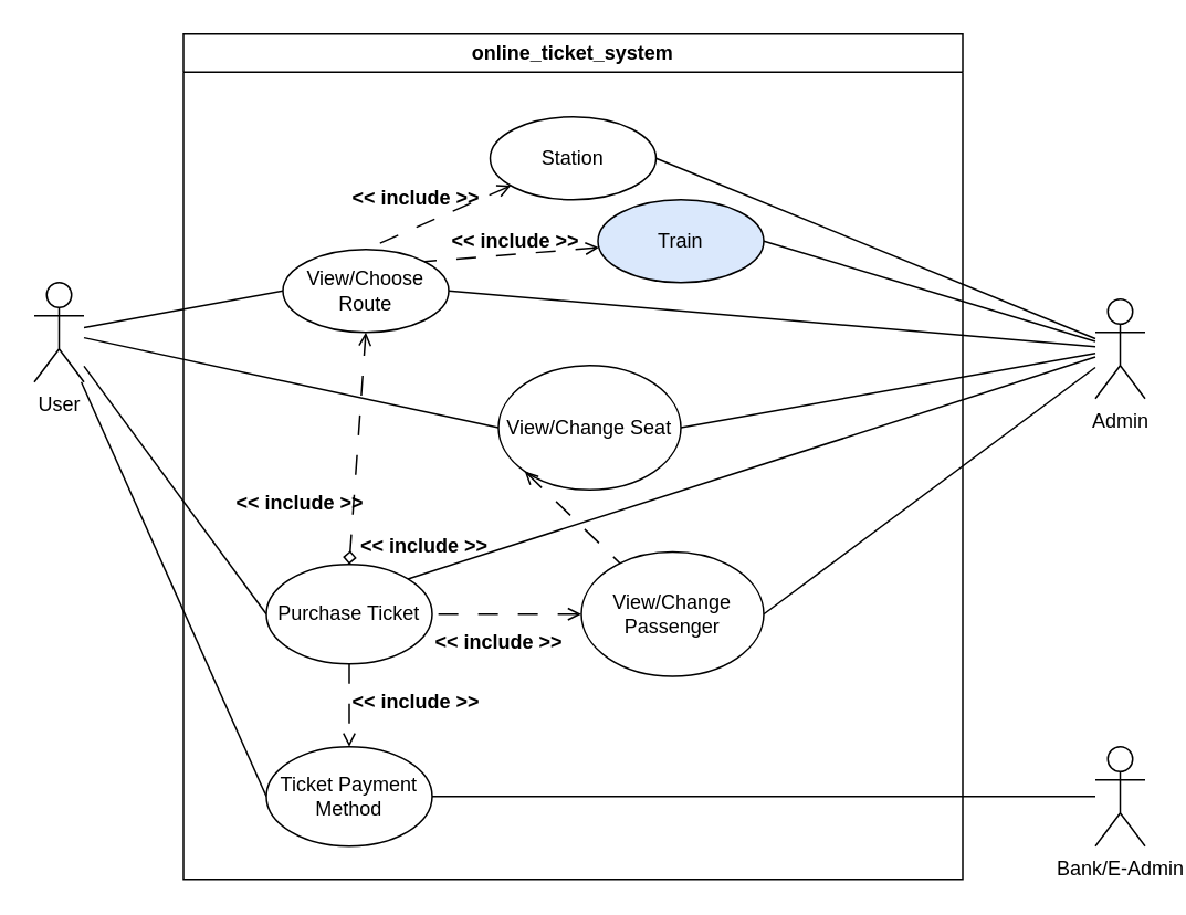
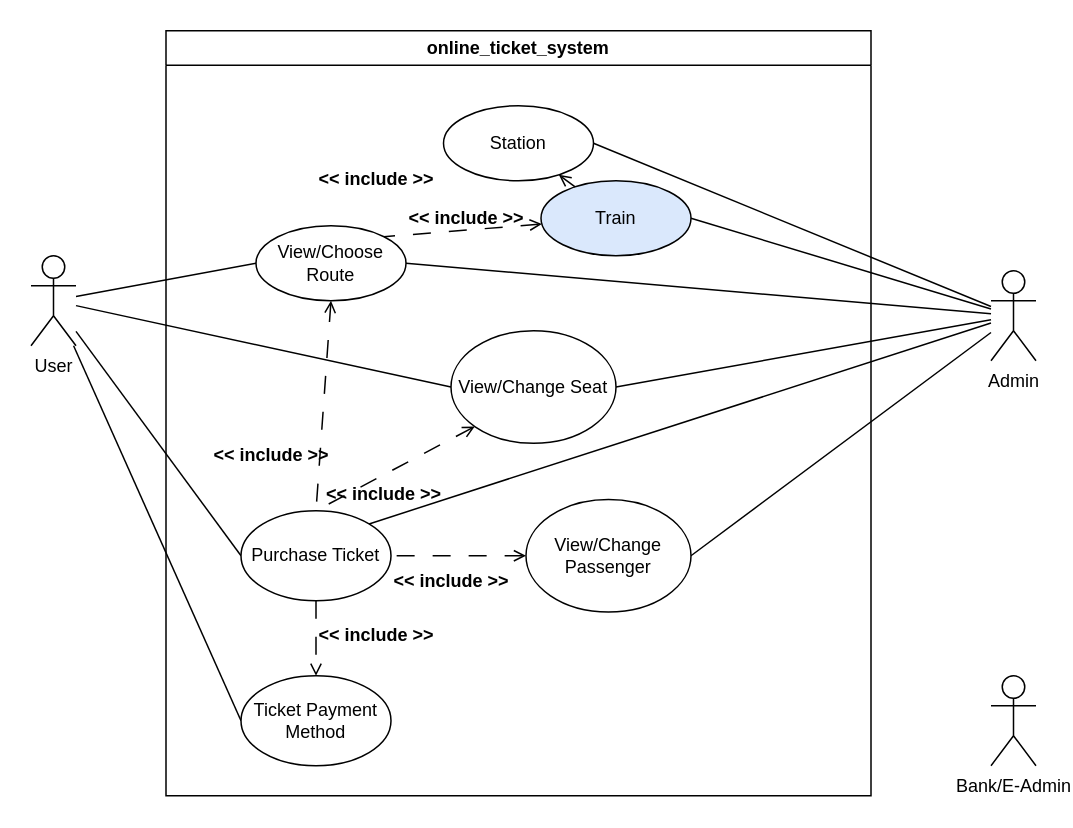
  <mxCell id="0" />
  <mxCell id="1" parent="0" />
  <mxCell id="2" style="rounded=0;orthogonalLoop=1;jettySize=auto;html=1;entryX=0;entryY=0.5;entryDx=0;entryDy=0;endArrow=none;endFill=0;" edge="1" parent="1" source="5" target="9"><mxGeometry relative="1" as="geometry" /></mxCell>
  <mxCell id="3" style="rounded=0;orthogonalLoop=1;jettySize=auto;html=1;entryX=0;entryY=0.5;entryDx=0;entryDy=0;endArrow=none;endFill=0;" edge="1" parent="1" source="5" target="10"><mxGeometry relative="1" as="geometry" /></mxCell>
  <mxCell id="4" style="rounded=0;orthogonalLoop=1;jettySize=auto;html=1;entryX=0;entryY=0.5;entryDx=0;entryDy=0;endArrow=none;endFill=0;" edge="1" parent="1" source="5" target="16"><mxGeometry relative="1" as="geometry" /></mxCell>
  <mxCell id="5" value="User" style="shape=umlActor;verticalLabelPosition=bottom;verticalAlign=top;html=1;outlineConnect=0;" vertex="1" parent="1"><mxGeometry x="20" y="170" width="30" height="60" as="geometry" /></mxCell>
  <mxCell id="6" value="online_ticket_system" style="swimlane;whiteSpace=wrap;html=1;" vertex="1" parent="1"><mxGeometry x="110" y="20" width="470" height="510" as="geometry" /></mxCell>
  <mxCell id="7" value="View/Change Seat" style="ellipse;whiteSpace=wrap;html=1;" vertex="1" parent="6"><mxGeometry x="190" y="200" width="110" height="75" as="geometry" /></mxCell>
  <mxCell id="8" style="edgeStyle=orthogonalEdgeStyle;rounded=0;orthogonalLoop=1;jettySize=auto;html=1;entryX=0.5;entryY=0;entryDx=0;entryDy=0;endArrow=open;endFill=0;dashed=1;dashPattern=12 12;" edge="1" parent="6" source="9" target="16"><mxGeometry relative="1" as="geometry" /></mxCell>
  <mxCell id="9" value="Purchase Ticket" style="ellipse;whiteSpace=wrap;html=1;" vertex="1" parent="6"><mxGeometry x="50" y="320" width="100" height="60" as="geometry" /></mxCell>
  <mxCell id="10" value="View/Choose Route" style="ellipse;whiteSpace=wrap;html=1;" vertex="1" parent="6"><mxGeometry x="60" y="130" width="100" height="50" as="geometry" /></mxCell>
- <mxCell id="11" value="" style="endArrow=diamond;html=1;rounded=0;dashed=1;dashPattern=12 12;entryX=0.5;entryY=0;entryDx=0;entryDy=0;exitX=0.5;exitY=1;exitDx=0;exitDy=0;startArrow=open;startFill=0;endFill=0;" edge="1" parent="6" source="10" target="9"><mxGeometry width="50" height="50" relative="1" as="geometry"><mxPoint x="230" y="260" as="sourcePoint" /><mxPoint x="280" y="210" as="targetPoint" /></mxGeometry></mxCell>
+ <mxCell id="11" value="" style="endArrow=none;html=1;rounded=0;dashed=1;dashPattern=12 12;entryX=0.5;entryY=0;entryDx=0;entryDy=0;exitX=0.5;exitY=1;exitDx=0;exitDy=0;startArrow=open;startFill=0;endFill=0;" edge="1" parent="6" source="10" target="9"><mxGeometry width="50" height="50" relative="1" as="geometry"><mxPoint x="230" y="260" as="sourcePoint" /><mxPoint x="280" y="210" as="targetPoint" /></mxGeometry></mxCell>
  <mxCell id="12" value="&amp;lt;&amp;lt; include &amp;gt;&amp;gt;" style="text;align=center;fontStyle=1;verticalAlign=middle;spacingLeft=3;spacingRight=3;strokeColor=none;rotatable=0;points=[[0,0.5],[1,0.5]];portConstraint=eastwest;html=1;" vertex="1" parent="6"><mxGeometry x="100" y="86" width="80" height="26" as="geometry" /></mxCell>
- <mxCell id="13" value="" style="endArrow=none;html=1;rounded=0;dashed=1;dashPattern=12 12;exitX=0;exitY=1;exitDx=0;exitDy=0;endFill=0;startArrow=open;startFill=0;" edge="1" parent="6" source="7" target="18"><mxGeometry width="50" height="50" relative="1" as="geometry"><mxPoint x="205" y="118" as="sourcePoint" /><mxPoint x="150" y="260" as="targetPoint" /></mxGeometry></mxCell>
+ <mxCell id="13" value="" style="endArrow=none;html=1;rounded=0;dashed=1;dashPattern=12 12;exitX=0;exitY=1;exitDx=0;exitDy=0;endFill=0;entryX=0.5;entryY=0;entryDx=0;entryDy=0;startArrow=open;startFill=0;" edge="1" parent="6" source="7" target="9"><mxGeometry width="50" height="50" relative="1" as="geometry"><mxPoint x="205" y="118" as="sourcePoint" /><mxPoint x="150" y="260" as="targetPoint" /></mxGeometry></mxCell>
  <mxCell id="14" style="rounded=0;orthogonalLoop=1;jettySize=auto;html=1;dashed=1;dashPattern=12 12;endArrow=none;endFill=0;entryX=1;entryY=0;entryDx=0;entryDy=0;startArrow=open;startFill=0;" edge="1" parent="6" source="15" target="10"><mxGeometry relative="1" as="geometry"><mxPoint x="200" y="160" as="targetPoint" /></mxGeometry></mxCell>
  <mxCell id="15" value="Train" style="ellipse;whiteSpace=wrap;html=1;fillColor=#dae8fc;" vertex="1" parent="6"><mxGeometry x="250" y="100" width="100" height="50" as="geometry" /></mxCell>
  <mxCell id="16" value="Ticket Payment Method" style="ellipse;whiteSpace=wrap;html=1;" vertex="1" parent="6"><mxGeometry x="50" y="430" width="100" height="60" as="geometry" /></mxCell>
  <mxCell id="17" style="rounded=0;orthogonalLoop=1;jettySize=auto;html=1;endArrow=none;endFill=0;dashed=1;dashPattern=12 12;entryX=1;entryY=0.5;entryDx=0;entryDy=0;startArrow=open;startFill=0;" edge="1" parent="6" source="18" target="9"><mxGeometry relative="1" as="geometry"><mxPoint x="210" y="420" as="targetPoint" /></mxGeometry></mxCell>
  <mxCell id="18" value="View/Change Passenger" style="ellipse;whiteSpace=wrap;html=1;" vertex="1" parent="6"><mxGeometry x="240" y="312.5" width="110" height="75" as="geometry" /></mxCell>
- <mxCell id="19" style="rounded=0;orthogonalLoop=1;jettySize=auto;html=1;entryX=0.5;entryY=0;entryDx=0;entryDy=0;dashed=1;dashPattern=12 12;endArrow=none;endFill=0;startArrow=open;startFill=0;" edge="1" parent="6" source="20" target="10"><mxGeometry relative="1" as="geometry" /></mxCell>
+ <mxCell id="19" style="rounded=0;orthogonalLoop=1;jettySize=auto;html=1;dashed=1;dashPattern=12 12;endArrow=none;endFill=0;startArrow=open;startFill=0;" edge="1" parent="6" source="20" target="15"><mxGeometry relative="1" as="geometry" /></mxCell>
  <mxCell id="20" value="Station" style="ellipse;whiteSpace=wrap;html=1;" vertex="1" parent="6"><mxGeometry x="185" y="50" width="100" height="50" as="geometry" /></mxCell>
  <mxCell id="21" value="&amp;lt;&amp;lt; include &amp;gt;&amp;gt;" style="text;align=center;fontStyle=1;verticalAlign=middle;spacingLeft=3;spacingRight=3;strokeColor=none;rotatable=0;points=[[0,0.5],[1,0.5]];portConstraint=eastwest;html=1;" vertex="1" parent="6"><mxGeometry x="150" y="354" width="80" height="26" as="geometry" /></mxCell>
  <mxCell id="22" value="&amp;lt;&amp;lt; include &amp;gt;&amp;gt;" style="text;align=center;fontStyle=1;verticalAlign=middle;spacingLeft=3;spacingRight=3;strokeColor=none;rotatable=0;points=[[0,0.5],[1,0.5]];portConstraint=eastwest;html=1;" vertex="1" parent="6"><mxGeometry x="105" y="296" width="80" height="26" as="geometry" /></mxCell>
  <mxCell id="23" value="&amp;lt;&amp;lt; include &amp;gt;&amp;gt;" style="text;align=center;fontStyle=1;verticalAlign=middle;spacingLeft=3;spacingRight=3;strokeColor=none;rotatable=0;points=[[0,0.5],[1,0.5]];portConstraint=eastwest;html=1;" vertex="1" parent="6"><mxGeometry x="160" y="112" width="80" height="26" as="geometry" /></mxCell>
  <mxCell id="24" value="&amp;lt;&amp;lt; include &amp;gt;&amp;gt;" style="text;align=center;fontStyle=1;verticalAlign=middle;spacingLeft=3;spacingRight=3;strokeColor=none;rotatable=0;points=[[0,0.5],[1,0.5]];portConstraint=eastwest;html=1;" vertex="1" parent="6"><mxGeometry x="30" y="270" width="80" height="26" as="geometry" /></mxCell>
  <mxCell id="25" value="&amp;lt;&amp;lt; include &amp;gt;&amp;gt;" style="text;align=center;fontStyle=1;verticalAlign=middle;spacingLeft=3;spacingRight=3;strokeColor=none;rotatable=0;points=[[0,0.5],[1,0.5]];portConstraint=eastwest;html=1;" vertex="1" parent="6"><mxGeometry x="100" y="390" width="80" height="26" as="geometry" /></mxCell>
  <mxCell id="26" style="rounded=0;orthogonalLoop=1;jettySize=auto;html=1;entryX=1;entryY=0.5;entryDx=0;entryDy=0;endArrow=none;endFill=0;" edge="1" parent="1" source="32" target="15"><mxGeometry relative="1" as="geometry" /></mxCell>
  <mxCell id="27" style="rounded=0;orthogonalLoop=1;jettySize=auto;html=1;entryX=1;entryY=0;entryDx=0;entryDy=0;endArrow=none;endFill=0;" edge="1" parent="1" source="32" target="9"><mxGeometry relative="1" as="geometry" /></mxCell>
  <mxCell id="28" style="rounded=0;orthogonalLoop=1;jettySize=auto;html=1;entryX=1;entryY=0.5;entryDx=0;entryDy=0;endArrow=none;endFill=0;" edge="1" parent="1" source="32" target="10"><mxGeometry relative="1" as="geometry" /></mxCell>
  <mxCell id="29" style="rounded=0;orthogonalLoop=1;jettySize=auto;html=1;entryX=1;entryY=0.5;entryDx=0;entryDy=0;endArrow=none;endFill=0;" edge="1" parent="1" source="32" target="7"><mxGeometry relative="1" as="geometry" /></mxCell>
  <mxCell id="30" style="rounded=0;orthogonalLoop=1;jettySize=auto;html=1;entryX=1;entryY=0.5;entryDx=0;entryDy=0;endArrow=none;endFill=0;" edge="1" parent="1" source="32" target="18"><mxGeometry relative="1" as="geometry" /></mxCell>
  <mxCell id="31" style="rounded=0;orthogonalLoop=1;jettySize=auto;html=1;entryX=1;entryY=0.5;entryDx=0;entryDy=0;endArrow=none;endFill=0;" edge="1" parent="1" source="32" target="20"><mxGeometry relative="1" as="geometry" /></mxCell>
  <mxCell id="32" value="&lt;div&gt;Admin&lt;/div&gt;" style="shape=umlActor;verticalLabelPosition=bottom;verticalAlign=top;html=1;outlineConnect=0;" vertex="1" parent="1"><mxGeometry x="660" y="180" width="30" height="60" as="geometry" /></mxCell>
- <mxCell id="33" style="rounded=0;orthogonalLoop=1;jettySize=auto;html=1;entryX=1;entryY=0.5;entryDx=0;entryDy=0;endArrow=none;endFill=0;" edge="1" parent="1" source="34" target="16"><mxGeometry relative="1" as="geometry" /></mxCell>
  <mxCell id="34" value="Bank/E-Admin" style="shape=umlActor;verticalLabelPosition=bottom;verticalAlign=top;html=1;outlineConnect=0;" vertex="1" parent="1"><mxGeometry x="660" y="450" width="30" height="60" as="geometry" /></mxCell>
  <mxCell id="35" value="" style="rounded=0;orthogonalLoop=1;jettySize=auto;html=1;entryX=0;entryY=0.5;entryDx=0;entryDy=0;endArrow=none;endFill=0;" edge="1" parent="1" source="5" target="7"><mxGeometry relative="1" as="geometry"><mxPoint x="0" y="179" as="sourcePoint" /><mxPoint x="340" y="278" as="targetPoint" /></mxGeometry></mxCell>
